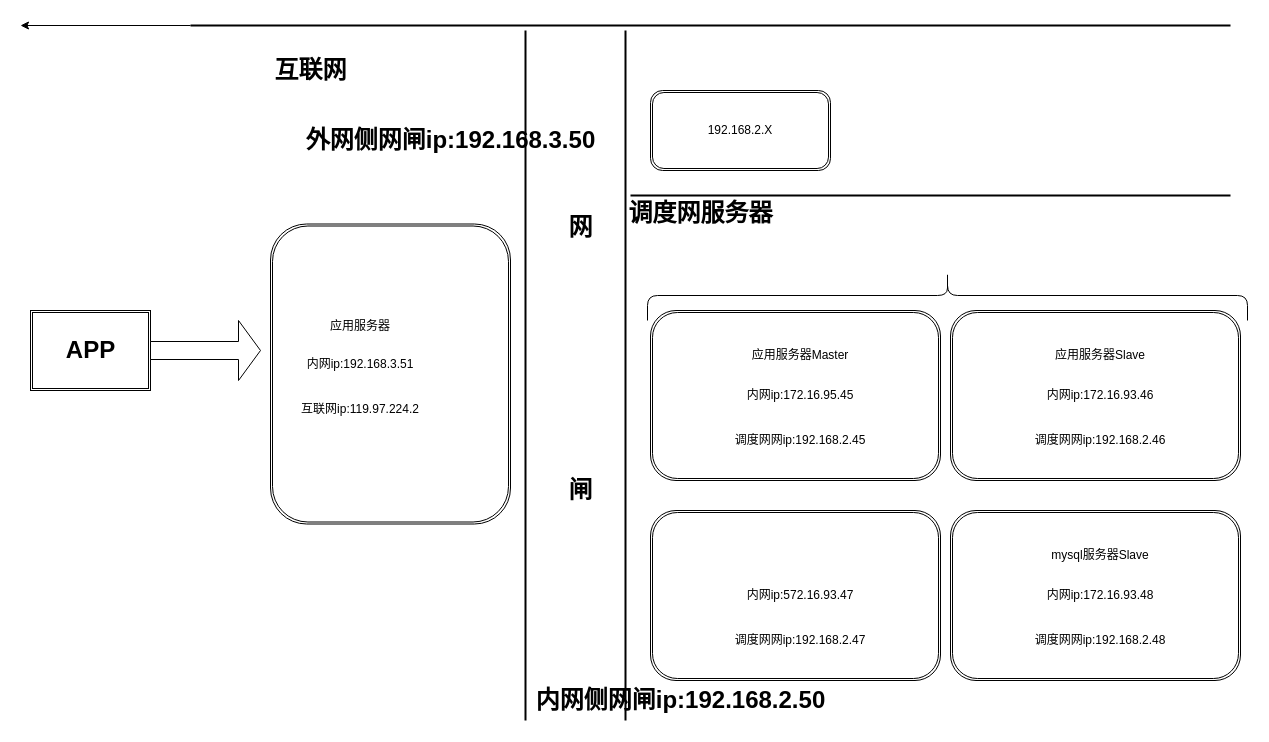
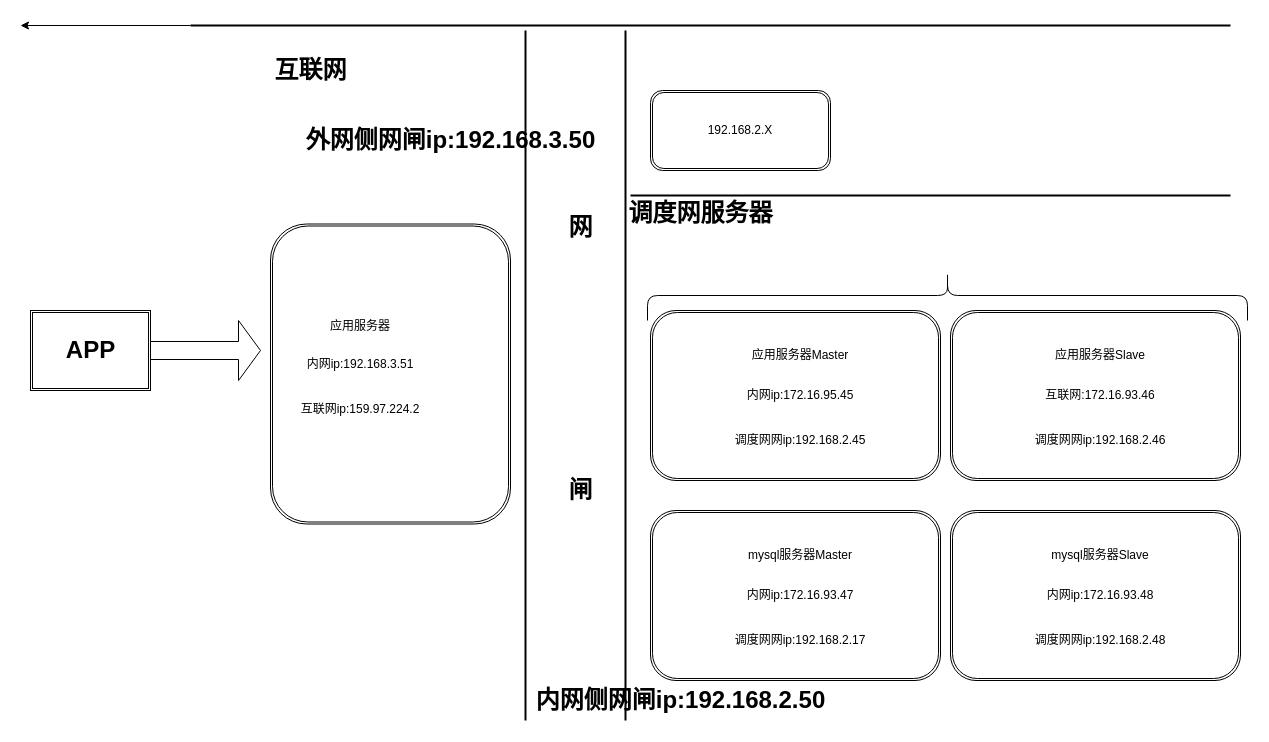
  <mxCell id="0" />
  <mxCell id="1" parent="0" />
  <mxCell id="2" value="" style="line;strokeWidth=2;direction=south;html=1;" vertex="1" parent="1"><mxGeometry x="620" y="30" width="10" height="690" as="geometry" /></mxCell>
  <mxCell id="3" value="" style="line;strokeWidth=2;html=1;" vertex="1" parent="1"><mxGeometry x="630" y="190" width="600" height="10" as="geometry" /></mxCell>
  <mxCell id="4" style="edgeStyle=orthogonalEdgeStyle;rounded=0;orthogonalLoop=1;jettySize=auto;html=1;" edge="1" parent="1" source="5"><mxGeometry relative="1" as="geometry"><mxPoint x="20" y="25" as="targetPoint" /></mxGeometry></mxCell>
  <mxCell id="5" value="" style="line;strokeWidth=2;html=1;" vertex="1" parent="1"><mxGeometry x="190" y="20" width="1040" height="10" as="geometry" /></mxCell>
  <mxCell id="6" value="互联网" style="text;strokeColor=none;fillColor=none;html=1;fontSize=24;fontStyle=1;verticalAlign=middle;align=center;" vertex="1" parent="1"><mxGeometry x="260" y="50" width="100" height="40" as="geometry" /></mxCell>
  <mxCell id="7" value="调度网服务器" style="text;strokeColor=none;fillColor=none;html=1;fontSize=24;fontStyle=1;verticalAlign=middle;align=center;" vertex="1" parent="1"><mxGeometry x="650" y="193" width="100" height="40" as="geometry" /></mxCell>
  <mxCell id="8" value="192.168.2.X" style="shape=ext;double=1;rounded=1;whiteSpace=wrap;html=1;" vertex="1" parent="1"><mxGeometry x="650" y="90" width="180" height="80" as="geometry" /></mxCell>
  <mxCell id="9" value="" style="shape=ext;double=1;rounded=1;whiteSpace=wrap;html=1;" vertex="1" parent="1"><mxGeometry x="650" y="310" width="290" height="170" as="geometry" /></mxCell>
  <mxCell id="10" value="内网ip:172.16.95.45" style="text;html=1;strokeColor=none;fillColor=none;align=center;verticalAlign=middle;whiteSpace=wrap;rounded=0;" vertex="1" parent="1"><mxGeometry x="680" y="375" width="240" height="40" as="geometry" /></mxCell>
  <mxCell id="11" value="调度网网ip:192.168.2.45" style="text;html=1;strokeColor=none;fillColor=none;align=center;verticalAlign=middle;whiteSpace=wrap;rounded=0;" vertex="1" parent="1"><mxGeometry x="680" y="420" width="240" height="40" as="geometry" /></mxCell>
  <mxCell id="12" value="应用服务器Master" style="text;html=1;strokeColor=none;fillColor=none;align=center;verticalAlign=middle;whiteSpace=wrap;rounded=0;" vertex="1" parent="1"><mxGeometry x="680" y="335" width="240" height="40" as="geometry" /></mxCell>
  <mxCell id="13" value="" style="shape=ext;double=1;rounded=1;whiteSpace=wrap;html=1;" vertex="1" parent="1"><mxGeometry x="950" y="310" width="290" height="170" as="geometry" /></mxCell>
- <mxCell id="14" value="内网ip:172.16.93.46" style="text;html=1;strokeColor=none;fillColor=none;align=center;verticalAlign=middle;whiteSpace=wrap;rounded=0;" vertex="1" parent="1"><mxGeometry x="980" y="375" width="240" height="40" as="geometry" /></mxCell>
+ <mxCell id="14" value="互联网:172.16.93.46" style="text;html=1;strokeColor=none;fillColor=none;align=center;verticalAlign=middle;whiteSpace=wrap;rounded=0;" vertex="1" parent="1"><mxGeometry x="980" y="375" width="240" height="40" as="geometry" /></mxCell>
  <mxCell id="15" value="调度网网ip:192.168.2.46" style="text;html=1;strokeColor=none;fillColor=none;align=center;verticalAlign=middle;whiteSpace=wrap;rounded=0;" vertex="1" parent="1"><mxGeometry x="980" y="420" width="240" height="40" as="geometry" /></mxCell>
  <mxCell id="16" value="应用服务器Slave" style="text;html=1;strokeColor=none;fillColor=none;align=center;verticalAlign=middle;whiteSpace=wrap;rounded=0;" vertex="1" parent="1"><mxGeometry x="980" y="335" width="240" height="40" as="geometry" /></mxCell>
  <mxCell id="17" value="" style="shape=ext;double=1;rounded=1;whiteSpace=wrap;html=1;" vertex="1" parent="1"><mxGeometry x="650" y="510" width="290" height="170" as="geometry" /></mxCell>
- <mxCell id="18" value="内网ip:572.16.93.47" style="text;html=1;strokeColor=none;fillColor=none;align=center;verticalAlign=middle;whiteSpace=wrap;rounded=0;" vertex="1" parent="1"><mxGeometry x="680" y="575" width="240" height="40" as="geometry" /></mxCell>
- <mxCell id="19" value="调度网网ip:192.168.2.47" style="text;html=1;strokeColor=none;fillColor=none;align=center;verticalAlign=middle;whiteSpace=wrap;rounded=0;" vertex="1" parent="1"><mxGeometry x="680" y="620" width="240" height="40" as="geometry" /></mxCell>
+ <mxCell id="18" value="内网ip:172.16.93.47" style="text;html=1;strokeColor=none;fillColor=none;align=center;verticalAlign=middle;whiteSpace=wrap;rounded=0;" vertex="1" parent="1"><mxGeometry x="680" y="575" width="240" height="40" as="geometry" /></mxCell>
+ <mxCell id="19" value="调度网网ip:192.168.2.17" style="text;html=1;strokeColor=none;fillColor=none;align=center;verticalAlign=middle;whiteSpace=wrap;rounded=0;" vertex="1" parent="1"><mxGeometry x="680" y="620" width="240" height="40" as="geometry" /></mxCell>
+ <mxCell id="20" value="mysql服务器Master" style="text;html=1;strokeColor=none;fillColor=none;align=center;verticalAlign=middle;whiteSpace=wrap;rounded=0;" vertex="1" parent="1"><mxGeometry x="680" y="535" width="240" height="40" as="geometry" /></mxCell>
  <mxCell id="21" value="" style="shape=ext;double=1;rounded=1;whiteSpace=wrap;html=1;" vertex="1" parent="1"><mxGeometry x="950" y="510" width="290" height="170" as="geometry" /></mxCell>
  <mxCell id="22" value="内网ip:172.16.93.48" style="text;html=1;strokeColor=none;fillColor=none;align=center;verticalAlign=middle;whiteSpace=wrap;rounded=0;" vertex="1" parent="1"><mxGeometry x="980" y="575" width="240" height="40" as="geometry" /></mxCell>
  <mxCell id="23" value="调度网网ip:192.168.2.48" style="text;html=1;strokeColor=none;fillColor=none;align=center;verticalAlign=middle;whiteSpace=wrap;rounded=0;" vertex="1" parent="1"><mxGeometry x="980" y="620" width="240" height="40" as="geometry" /></mxCell>
  <mxCell id="24" value="mysql服务器Slave" style="text;html=1;strokeColor=none;fillColor=none;align=center;verticalAlign=middle;whiteSpace=wrap;rounded=0;" vertex="1" parent="1"><mxGeometry x="980" y="535" width="240" height="40" as="geometry" /></mxCell>
  <mxCell id="25" value="" style="shape=ext;double=1;rounded=1;whiteSpace=wrap;html=1;" vertex="1" parent="1"><mxGeometry x="270" y="223.5" width="240" height="300" as="geometry" /></mxCell>
  <mxCell id="26" value="内网ip:192.168.3.51" style="text;html=1;strokeColor=none;fillColor=none;align=center;verticalAlign=middle;whiteSpace=wrap;rounded=0;" vertex="1" parent="1"><mxGeometry x="240" y="343.5" width="240" height="40" as="geometry" /></mxCell>
- <mxCell id="27" value="互联网ip:119.97.224.2" style="text;html=1;strokeColor=none;fillColor=none;align=center;verticalAlign=middle;whiteSpace=wrap;rounded=0;" vertex="1" parent="1"><mxGeometry x="240" y="388.5" width="240" height="40" as="geometry" /></mxCell>
+ <mxCell id="27" value="互联网ip:159.97.224.2" style="text;html=1;strokeColor=none;fillColor=none;align=center;verticalAlign=middle;whiteSpace=wrap;rounded=0;" vertex="1" parent="1"><mxGeometry x="240" y="388.5" width="240" height="40" as="geometry" /></mxCell>
  <mxCell id="28" value="应用服务器" style="text;html=1;strokeColor=none;fillColor=none;align=center;verticalAlign=middle;whiteSpace=wrap;rounded=0;" vertex="1" parent="1"><mxGeometry x="240" y="303.5" width="240" height="45" as="geometry" /></mxCell>
  <mxCell id="29" value="" style="line;strokeWidth=2;direction=south;html=1;" vertex="1" parent="1"><mxGeometry x="520" y="30" width="10" height="690" as="geometry" /></mxCell>
  <mxCell id="30" value="网&lt;span style=&quot;color: rgba(0 , 0 , 0 , 0) ; font-family: monospace ; font-size: 0px ; font-weight: 400&quot;&gt;%3CmxGraphModel%3E%3Croot%3E%3CmxCell%20id%3D%220%22%2F%3E%3CmxCell%20id%3D%221%22%20parent%3D%220%22%2F%3E%3CmxCell%20id%3D%222%22%20value%3D%22%22%20style%3D%22line%3BstrokeWidth%3D2%3Bdirection%3Dsouth%3Bhtml%3D1%3B%22%20vertex%3D%221%22%20parent%3D%221%22%3E%3CmxGeometry%20x%3D%22200%22%20y%3D%22360%22%20width%3D%2210%22%20height%3D%22690%22%20as%3D%22geometry%22%2F%3E%3C%2FmxCell%3E%3C%2Froot%3E%3C%2FmxGraphModel%3E&lt;/span&gt;" style="text;strokeColor=none;fillColor=none;html=1;fontSize=24;fontStyle=1;verticalAlign=middle;align=center;" vertex="1" parent="1"><mxGeometry x="530" y="193" width="100" height="67" as="geometry" /></mxCell>
  <mxCell id="31" value="闸" style="text;strokeColor=none;fillColor=none;html=1;fontSize=24;fontStyle=1;verticalAlign=middle;align=center;" vertex="1" parent="1"><mxGeometry x="530" y="456.5" width="100" height="67" as="geometry" /></mxCell>
  <mxCell id="32" value="内网侧网闸ip:192.168.2.50" style="text;strokeColor=none;fillColor=none;html=1;fontSize=24;fontStyle=1;verticalAlign=middle;align=center;" vertex="1" parent="1"><mxGeometry x="630" y="680" width="100" height="40" as="geometry" /></mxCell>
  <mxCell id="33" value="外网侧网闸ip:192.168.3.50" style="text;strokeColor=none;fillColor=none;html=1;fontSize=24;fontStyle=1;verticalAlign=middle;align=center;" vertex="1" parent="1"><mxGeometry x="400" y="120" width="100" height="40" as="geometry" /></mxCell>
  <mxCell id="34" value="" style="shape=curlyBracket;whiteSpace=wrap;html=1;rounded=1;direction=south;" vertex="1" parent="1"><mxGeometry x="647" y="270" width="600" height="50" as="geometry" /></mxCell>
  <mxCell id="35" value="" style="shape=ext;double=1;rounded=0;whiteSpace=wrap;html=1;" vertex="1" parent="1"><mxGeometry x="30" y="310" width="120" height="80" as="geometry" /></mxCell>
  <mxCell id="36" value="APP" style="text;strokeColor=none;fillColor=none;html=1;fontSize=24;fontStyle=1;verticalAlign=middle;align=center;" vertex="1" parent="1"><mxGeometry x="40" y="330" width="100" height="40" as="geometry" /></mxCell>
  <mxCell id="37" value="" style="shape=singleArrow;whiteSpace=wrap;html=1;" vertex="1" parent="1"><mxGeometry x="150" y="320" width="110" height="60" as="geometry" /></mxCell>
